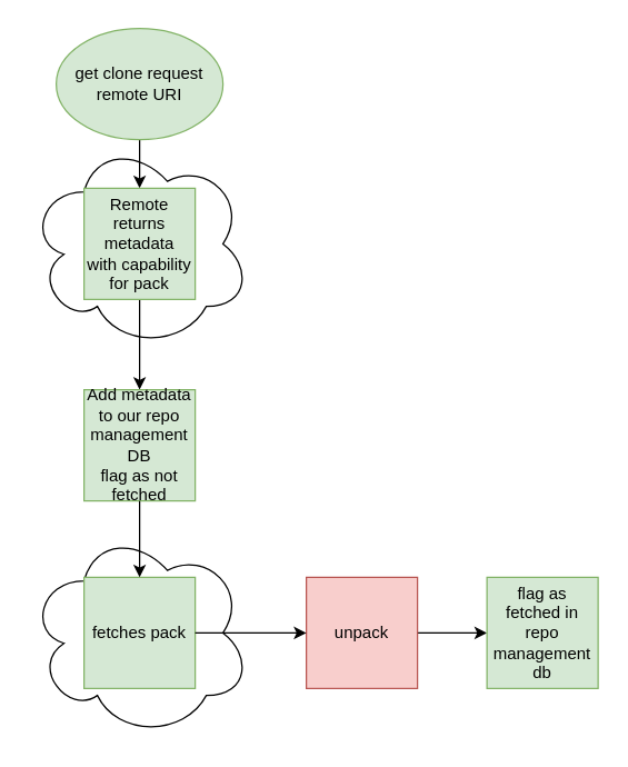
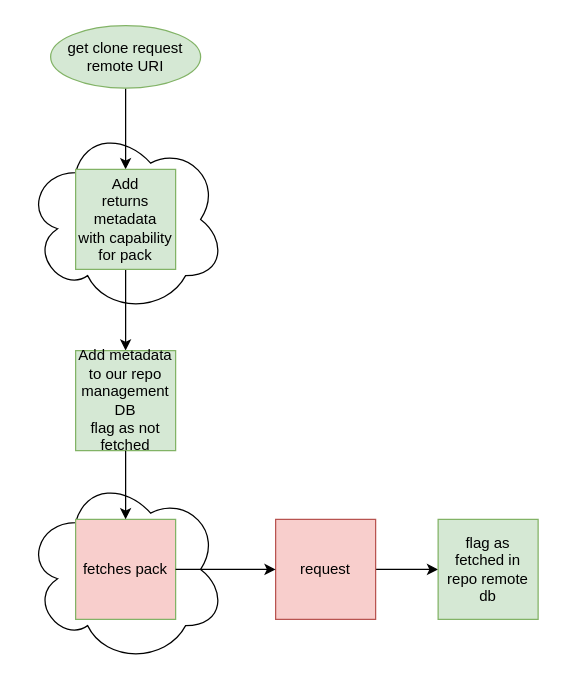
  <mxCell id="0" />
  <mxCell id="1" parent="0" />
  <mxCell id="2" value="" style="ellipse;shape=cloud;whiteSpace=wrap;html=1;" parent="1" vertex="1"><mxGeometry y="380" width="160" height="150" as="geometry" x="20" /></mxCell>
  <mxCell id="3" value="" style="ellipse;shape=cloud;whiteSpace=wrap;html=1;" parent="1" vertex="1"><mxGeometry y="100" width="160" height="150" as="geometry" x="20" /></mxCell>
  <mxCell id="4" value="" style="edgeStyle=orthogonalEdgeStyle;rounded=0;orthogonalLoop=1;jettySize=auto;html=1;exitX=0.5;exitY=1;exitDx=0;exitDy=0;" parent="1" source="7" target="8" edge="1"><mxGeometry relative="1" as="geometry" /></mxCell>
  <mxCell id="5" value="" style="edgeStyle=orthogonalEdgeStyle;rounded=0;orthogonalLoop=1;jettySize=auto;html=1;" parent="1" source="6" target="7" edge="1"><mxGeometry relative="1" as="geometry" /></mxCell>
- <mxCell id="6" value="get clone request remote URI" style="ellipse;whiteSpace=wrap;html=1;fillColor=#d5e8d4;strokeColor=#82b366;" parent="1" vertex="1"><mxGeometry x="40" y="20" width="120" height="80" as="geometry" /></mxCell>
- <mxCell id="7" value="&lt;div&gt;Remote&lt;/div&gt;&lt;div&gt;returns metadata&lt;/div&gt;&lt;div&gt;with capability for pack&lt;br&gt;&lt;/div&gt;" style="whiteSpace=wrap;html=1;aspect=fixed;fillColor=#d5e8d4;strokeColor=#82b366;" parent="1" vertex="1"><mxGeometry x="60" y="135" width="80" height="80" as="geometry" /></mxCell>
+ <mxCell id="6" value="get clone request remote URI" style="ellipse;whiteSpace=wrap;html=1;fillColor=#d5e8d4;strokeColor=#82b366;" parent="1" vertex="1"><mxGeometry x="40" y="20" width="120" height="50" as="geometry" /></mxCell>
+ <mxCell id="7" value="&lt;div&gt;Add&lt;/div&gt;&lt;div&gt;returns metadata&lt;/div&gt;&lt;div&gt;with capability for pack&lt;br&gt;&lt;/div&gt;" style="whiteSpace=wrap;html=1;aspect=fixed;fillColor=#d5e8d4;strokeColor=#82b366;" parent="1" vertex="1"><mxGeometry x="60" y="135" width="80" height="80" as="geometry" /></mxCell>
  <mxCell id="8" value="&lt;div&gt;Add metadata to our repo management DB&lt;/div&gt;&lt;div&gt;flag as not fetched&lt;br&gt;&lt;/div&gt;" style="whiteSpace=wrap;html=1;aspect=fixed;fillColor=#d5e8d4;strokeColor=#82b366;" parent="1" vertex="1"><mxGeometry x="60" y="280" width="80" height="80" as="geometry" /></mxCell>
- <mxCell id="9" value="fetches pack" style="whiteSpace=wrap;html=1;aspect=fixed;fillColor=#d5e8d4;strokeColor=#82b366;" parent="1" vertex="1"><mxGeometry x="60" y="415" width="80" height="80" as="geometry" /></mxCell>
+ <mxCell id="9" value="fetches pack" style="whiteSpace=wrap;html=1;aspect=fixed;fillColor=#f8cecc;strokeColor=#82b366;" parent="1" vertex="1"><mxGeometry x="60" y="415" width="80" height="80" as="geometry" /></mxCell>
  <mxCell id="10" value="" style="endArrow=classic;html=1;exitX=0.5;exitY=1;exitDx=0;exitDy=0;entryX=0.5;entryY=0;entryDx=0;entryDy=0;" parent="1" source="8" target="9" edge="1"><mxGeometry width="50" height="50" relative="1" as="geometry"><mxPoint x="260" y="390" as="sourcePoint" /><mxPoint x="310" y="340" as="targetPoint" /></mxGeometry></mxCell>
  <mxCell id="11" value="" style="edgeStyle=orthogonalEdgeStyle;rounded=0;orthogonalLoop=1;jettySize=auto;html=1;" parent="1" source="12" target="14" edge="1"><mxGeometry relative="1" as="geometry" /></mxCell>
- <mxCell id="12" value="unpack" style="whiteSpace=wrap;html=1;aspect=fixed;fillColor=#f8cecc;strokeColor=#b85450;" parent="1" vertex="1"><mxGeometry x="220" y="415" width="80" height="80" as="geometry" /></mxCell>
+ <mxCell id="12" value="request" style="whiteSpace=wrap;html=1;aspect=fixed;fillColor=#f8cecc;strokeColor=#b85450;" parent="1" vertex="1"><mxGeometry x="220" y="415" width="80" height="80" as="geometry" /></mxCell>
  <mxCell id="13" value="" style="endArrow=classic;html=1;exitX=1;exitY=0.5;exitDx=0;exitDy=0;" parent="1" source="9" target="12" edge="1"><mxGeometry width="50" height="50" relative="1" as="geometry"><mxPoint x="210" y="370" as="sourcePoint" /><mxPoint x="260" y="320" as="targetPoint" /></mxGeometry></mxCell>
- <mxCell id="14" value="flag as fetched in repo management db" style="whiteSpace=wrap;html=1;aspect=fixed;fillColor=#d5e8d4;strokeColor=#82b366;" parent="1" vertex="1"><mxGeometry x="350" y="415" width="80" height="80" as="geometry" /></mxCell>
+ <mxCell id="14" value="flag as fetched in repo remote db" style="whiteSpace=wrap;html=1;aspect=fixed;fillColor=#d5e8d4;strokeColor=#82b366;" parent="1" vertex="1"><mxGeometry x="350" y="415" width="80" height="80" as="geometry" /></mxCell>
